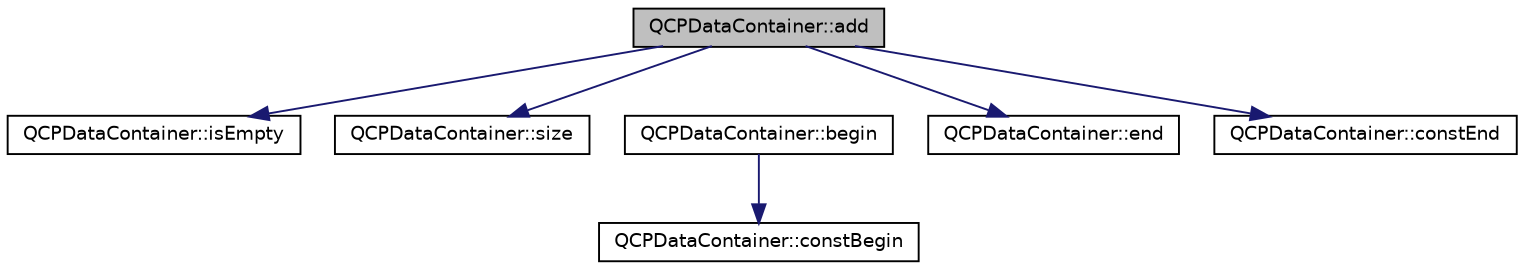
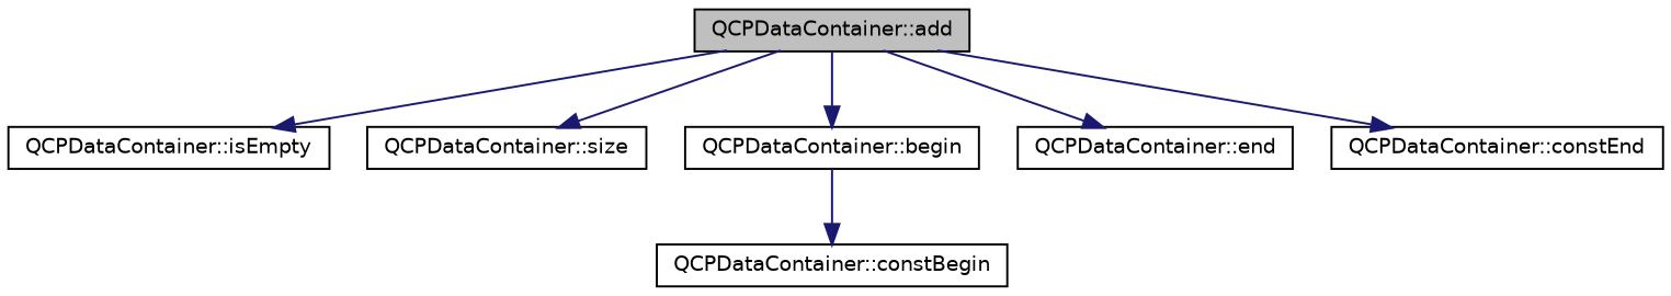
  digraph {
    rankdir=TB
    node [color=black fillcolor=white fontname=Helvetica fontsize=10 shape=record style=filled]
    edge [color=midnightblue fontname=Helvetica fontsize=10 labelfontname=Helvetica labelfontsize=10 style=solid]
    n1 [fillcolor=grey75 fontcolor=black height=0.2 label="QCPDataContainer::add" width=0.4]
    n2 [height=0.2 label="QCPDataContainer::isEmpty" width=0.4]
    n3 [height=0.2 label="QCPDataContainer::size" width=0.4]
    n4 [height=0.2 label="QCPDataContainer::begin" width=0.4]
    n5 [height=0.2 label="QCPDataContainer::end" width=0.4]
    n6 [height=0.2 label="QCPDataContainer::constEnd" width=0.4]
    n7 [height=0.2 label="QCPDataContainer::constBegin" width=0.4]
    n1 -> n2
    n1 -> n3
+   n1 -> n4
    n1 -> n5
    n1 -> n6
    n4 -> n7
  }
